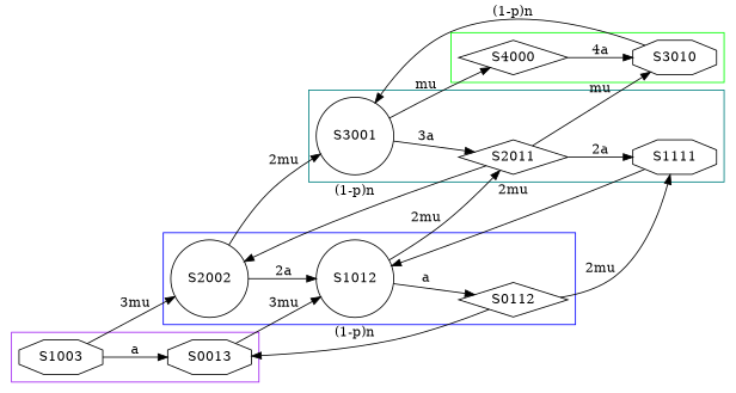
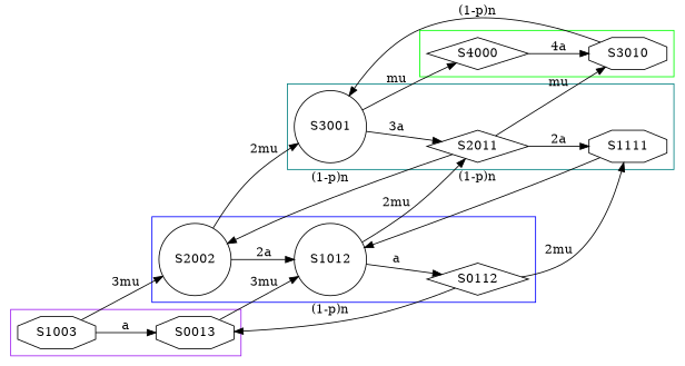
  digraph {
    rankdir=LR
    node [shape=octagon]
    S4000 [shape=diamond]
    S3010
    S3001 [shape=circle]
    S2011 [shape=diamond]
    S1111
    S0112 [shape=diamond]
    S1012 [shape=circle]
    S2002 [shape=circle]
    S0013
    S1003
    subgraph cluster_1 {
      color=green
      S4000
      S3010
    }
    subgraph cluster_2 {
      color=teal
      S3001
      S2011
      S1111
    }
    subgraph cluster_3 {
      color=blue
      S0112
      S1012
      S2002
    }
    subgraph cluster_4 {
      color=purple
      S0013
      S1003
    }
    S4000 -> S3010 [label="4a"]
    S3010 -> S3001 [label="(1-p)n"]
    S3001 -> S4000 [label=mu]
    S3001 -> S2011 [label="3a"]
    S2011 -> S3010 [label=mu]
    S2011 -> S1111 [label="2a"]
    S2011 -> S2002 [label="(1-p)n"]
-   S1111 -> S1012 [label="2mu"]
+   S1111 -> S1012 [label="(1-p)n"]
    S0112 -> S1111 [label="2mu"]
    S0112 -> S0013 [label="(1-p)n"]
    S1012 -> S2011 [label="2mu"]
    S1012 -> S0112 [label=a]
    S2002 -> S3001 [label="2mu"]
    S2002 -> S1012 [label="2a"]
    S0013 -> S1012 [label="3mu"]
    S1003 -> S2002 [label="3mu"]
    S1003 -> S0013 [label=a]
  }
